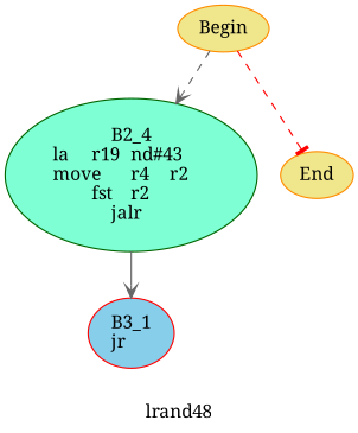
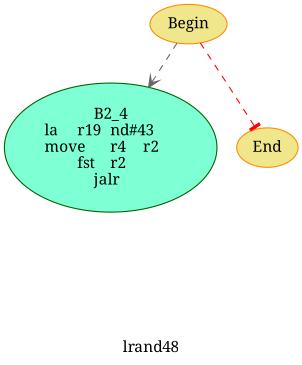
  digraph {
    color=purple
    fontname="Noto Serif"
    label=lrand48
    style=dashed
    node [color=darkorange fillcolor=khaki fontname="Noto Serif" style=filled]
    edge [arrowhead=vee color=gray40 fontname="Noto Serif" style=dashed]
    n1 [label=Begin]
    n2 [color=darkgreen fillcolor=aquamarine label="B2_4\nla	r19	nd#43	\nmove	r4	r2	\nfst	r2	\njalr	\n"]
    n3 [label=End]
-   n4 [color=red fillcolor=skyblue label="B3_1\njr	\n"]
    n1 -> n2
    n1 -> n3 [arrowhead=tee color=red]
-   n2 -> n4 [style=solid]
  }
